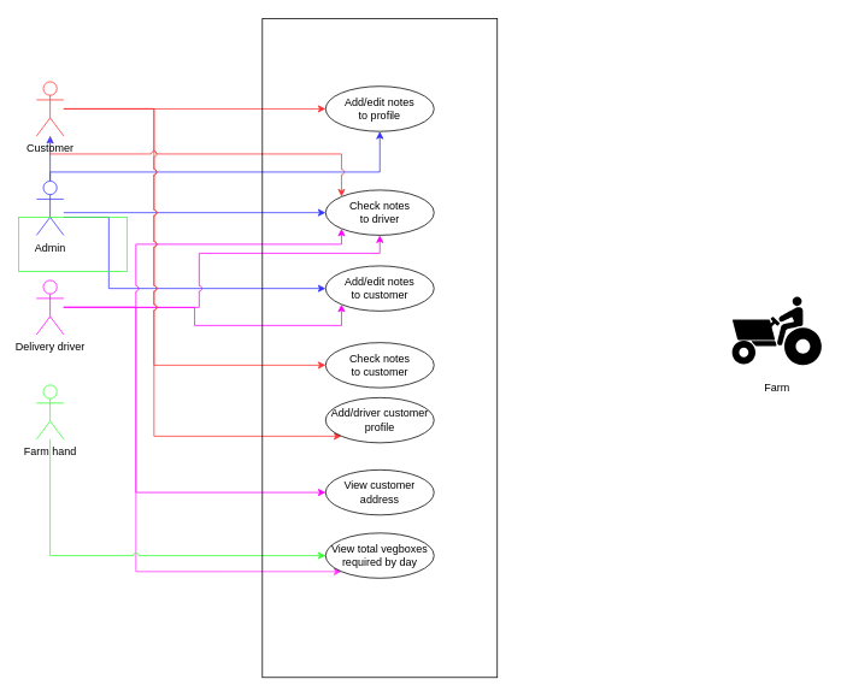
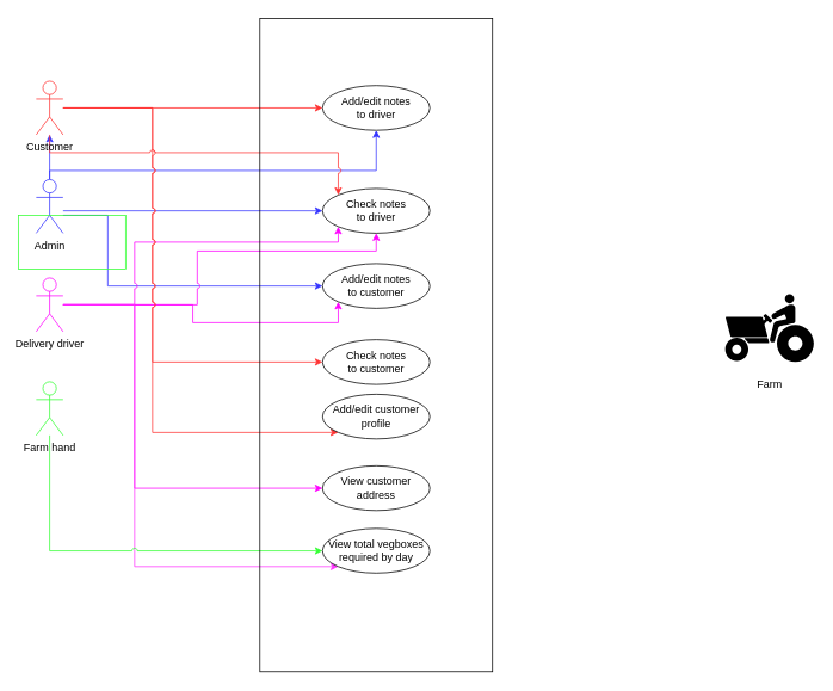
  <mxCell id="0" />
  <mxCell id="1" parent="0" />
  <mxCell id="2" style="edgeStyle=orthogonalEdgeStyle;rounded=0;jumpStyle=arc;orthogonalLoop=1;jettySize=auto;html=1;entryX=0;entryY=0.5;entryDx=0;entryDy=0;strokeColor=#3333FF;" edge="1" parent="1" source="6" target="21"><mxGeometry relative="1" as="geometry"><Array as="points"><mxPoint x="220" y="235" /><mxPoint x="220" y="235" /></Array></mxGeometry></mxCell>
  <mxCell id="3" style="edgeStyle=orthogonalEdgeStyle;rounded=0;jumpStyle=arc;orthogonalLoop=1;jettySize=auto;html=1;entryX=0;entryY=0.5;entryDx=0;entryDy=0;strokeColor=#3333FF;" edge="1" parent="1" source="6" target="24"><mxGeometry relative="1" as="geometry"><Array as="points"><mxPoint x="120" y="240" /><mxPoint x="120" y="319" /></Array></mxGeometry></mxCell>
  <mxCell id="4" style="edgeStyle=orthogonalEdgeStyle;rounded=0;jumpStyle=arc;orthogonalLoop=1;jettySize=auto;html=1;entryX=0.5;entryY=1;entryDx=0;entryDy=0;strokeColor=#3333FF;" edge="1" parent="1" source="6" target="22"><mxGeometry relative="1" as="geometry"><Array as="points"><mxPoint x="55" y="190" /><mxPoint x="420" y="190" /></Array></mxGeometry></mxCell>
  <mxCell id="5" style="edgeStyle=orthogonalEdgeStyle;rounded=0;jumpStyle=arc;orthogonalLoop=1;jettySize=auto;html=1;strokeColor=#3333FF;" edge="1" parent="1" source="6" target="19"><mxGeometry relative="1" as="geometry" /></mxCell>
  <mxCell id="6" value="Admin" style="shape=umlActor;verticalLabelPosition=bottom;verticalAlign=top;html=1;outlineConnect=0;strokeColor=#3333FF;" vertex="1" parent="1"><mxGeometry x="40" y="200" width="30" height="60" as="geometry" /></mxCell>
  <mxCell id="7" style="edgeStyle=orthogonalEdgeStyle;rounded=0;orthogonalLoop=1;jettySize=auto;html=1;entryX=0.5;entryY=1;entryDx=0;entryDy=0;jumpStyle=arc;strokeColor=#FF00FF;" edge="1" parent="1" source="12" target="21"><mxGeometry relative="1" as="geometry"><Array as="points"><mxPoint x="220" y="340" /><mxPoint x="220" y="280" /><mxPoint x="420" y="280" /></Array></mxGeometry></mxCell>
  <mxCell id="8" style="edgeStyle=orthogonalEdgeStyle;rounded=0;jumpStyle=arc;orthogonalLoop=1;jettySize=auto;html=1;entryX=0;entryY=1;entryDx=0;entryDy=0;strokeColor=#FF00FF;" edge="1" parent="1" source="12" target="24"><mxGeometry relative="1" as="geometry"><Array as="points"><mxPoint x="215" y="340" /><mxPoint x="215" y="360" /><mxPoint x="378" y="360" /></Array></mxGeometry></mxCell>
  <mxCell id="9" style="edgeStyle=orthogonalEdgeStyle;rounded=0;jumpStyle=arc;orthogonalLoop=1;jettySize=auto;html=1;entryX=0;entryY=1;entryDx=0;entryDy=0;strokeColor=#FF00FF;" edge="1" parent="1" source="12" target="21"><mxGeometry relative="1" as="geometry"><Array as="points"><mxPoint x="150" y="340" /><mxPoint x="150" y="270" /><mxPoint x="378" y="270" /></Array></mxGeometry></mxCell>
  <mxCell id="10" style="edgeStyle=orthogonalEdgeStyle;rounded=0;jumpStyle=arc;orthogonalLoop=1;jettySize=auto;html=1;entryX=0;entryY=0.5;entryDx=0;entryDy=0;strokeColor=#FF00FF;" edge="1" parent="1" source="12" target="26"><mxGeometry relative="1" as="geometry"><Array as="points"><mxPoint x="150" y="340" /><mxPoint x="150" y="545" /></Array></mxGeometry></mxCell>
  <mxCell id="11" style="edgeStyle=orthogonalEdgeStyle;rounded=0;jumpStyle=arc;orthogonalLoop=1;jettySize=auto;html=1;entryX=0;entryY=1;entryDx=0;entryDy=0;strokeColor=#FF33FF;" edge="1" parent="1" source="12" target="27"><mxGeometry relative="1" as="geometry"><Array as="points"><mxPoint x="150" y="340" /><mxPoint x="150" y="633" /></Array></mxGeometry></mxCell>
  <mxCell id="12" value="Delivery driver" style="shape=umlActor;verticalLabelPosition=bottom;verticalAlign=top;html=1;outlineConnect=0;strokeColor=#FF00FF;" vertex="1" parent="1"><mxGeometry x="40" y="310" width="30" height="60" as="geometry" /></mxCell>
  <mxCell id="13" style="edgeStyle=orthogonalEdgeStyle;rounded=0;jumpStyle=arc;orthogonalLoop=1;jettySize=auto;html=1;entryX=0;entryY=0.5;entryDx=0;entryDy=0;strokeColor=#33FF33;" edge="1" parent="1" source="14" target="27"><mxGeometry relative="1" as="geometry"><Array as="points"><mxPoint x="55" y="615" /></Array></mxGeometry></mxCell>
  <mxCell id="14" value="Farm hand" style="shape=umlActor;verticalLabelPosition=bottom;verticalAlign=top;html=1;outlineConnect=0;fillColor=none;strokeColor=#33FF33;" vertex="1" parent="1"><mxGeometry x="40" y="426" width="30" height="60" as="geometry" /></mxCell>
  <mxCell id="15" style="edgeStyle=orthogonalEdgeStyle;rounded=0;orthogonalLoop=1;jettySize=auto;html=1;entryX=0;entryY=0.5;entryDx=0;entryDy=0;jumpStyle=arc;strokeColor=#FF3333;" edge="1" parent="1" source="19" target="22"><mxGeometry relative="1" as="geometry"><Array as="points"><mxPoint x="260" y="120" /><mxPoint x="260" y="120" /></Array></mxGeometry></mxCell>
  <mxCell id="16" style="edgeStyle=orthogonalEdgeStyle;rounded=0;orthogonalLoop=1;jettySize=auto;html=1;entryX=0;entryY=0.5;entryDx=0;entryDy=0;jumpStyle=arc;strokeColor=#FF3333;" edge="1" parent="1" source="19" target="23"><mxGeometry relative="1" as="geometry"><Array as="points"><mxPoint x="170" y="120" /><mxPoint x="170" y="404" /></Array></mxGeometry></mxCell>
  <mxCell id="17" style="edgeStyle=orthogonalEdgeStyle;rounded=0;jumpStyle=arc;orthogonalLoop=1;jettySize=auto;html=1;entryX=0;entryY=0;entryDx=0;entryDy=0;strokeColor=#FF3333;" edge="1" parent="1" source="19" target="21"><mxGeometry relative="1" as="geometry"><Array as="points"><mxPoint x="55" y="170" /><mxPoint x="378" y="170" /></Array></mxGeometry></mxCell>
  <mxCell id="18" style="edgeStyle=orthogonalEdgeStyle;rounded=0;jumpStyle=arc;orthogonalLoop=1;jettySize=auto;html=1;entryX=0;entryY=1;entryDx=0;entryDy=0;strokeColor=#FF3333;" edge="1" parent="1" source="19" target="25"><mxGeometry relative="1" as="geometry"><Array as="points"><mxPoint x="170" y="120" /><mxPoint x="170" y="483" /></Array></mxGeometry></mxCell>
  <mxCell id="19" value="Customer" style="shape=umlActor;verticalLabelPosition=bottom;verticalAlign=top;html=1;outlineConnect=0;strokeColor=#FF3333;" vertex="1" parent="1"><mxGeometry x="40" y="90" width="30" height="60" as="geometry" /></mxCell>
  <mxCell id="20" value="" style="shape=mxgraph.signs.transportation.tractor_1;html=1;pointerEvents=1;fillColor=#000000;strokeColor=none;verticalLabelPosition=bottom;verticalAlign=top;align=center;" vertex="1" parent="1"><mxGeometry x="810" y="328" width="99" height="76" as="geometry" /></mxCell>
  <mxCell id="21" value="Check notes &lt;br&gt;to driver" style="ellipse;whiteSpace=wrap;html=1;" vertex="1" parent="1"><mxGeometry x="360" y="210" width="120" height="50" as="geometry" /></mxCell>
- <mxCell id="22" value="Add/edit notes &lt;br&gt;to profile" style="ellipse;whiteSpace=wrap;html=1;" vertex="1" parent="1"><mxGeometry x="360" y="95" width="120" height="50" as="geometry" /></mxCell>
+ <mxCell id="22" value="Add/edit notes &lt;br&gt;to driver" style="ellipse;whiteSpace=wrap;html=1;" vertex="1" parent="1"><mxGeometry x="360" y="95" width="120" height="50" as="geometry" /></mxCell>
  <mxCell id="23" value="Check notes &lt;br&gt;to customer" style="ellipse;whiteSpace=wrap;html=1;" vertex="1" parent="1"><mxGeometry x="360" y="379" width="120" height="50" as="geometry" /></mxCell>
  <mxCell id="24" value="Add/edit notes &lt;br&gt;to customer" style="ellipse;whiteSpace=wrap;html=1;" vertex="1" parent="1"><mxGeometry x="360" y="294" width="120" height="50" as="geometry" /></mxCell>
- <mxCell id="25" value="Add/driver customer profile" style="ellipse;whiteSpace=wrap;html=1;" vertex="1" parent="1"><mxGeometry x="360" y="440" width="120" height="50" as="geometry" /></mxCell>
+ <mxCell id="25" value="Add/edit customer profile" style="ellipse;whiteSpace=wrap;html=1;" vertex="1" parent="1"><mxGeometry x="360" y="440" width="120" height="50" as="geometry" /></mxCell>
  <mxCell id="26" value="View customer address" style="ellipse;whiteSpace=wrap;html=1;" vertex="1" parent="1"><mxGeometry x="360" y="520" width="120" height="50" as="geometry" /></mxCell>
  <mxCell id="27" value="View total vegboxes required by day" style="ellipse;whiteSpace=wrap;html=1;" vertex="1" parent="1"><mxGeometry x="360" y="590" width="120" height="50" as="geometry" /></mxCell>
  <mxCell id="28" value="" style="rounded=0;whiteSpace=wrap;html=1;strokeColor=#33FF33;fillColor=none;" vertex="1" parent="1"><mxGeometry x="20" y="240" width="120" height="60" as="geometry" /></mxCell>
  <mxCell id="29" value="" style="rounded=0;whiteSpace=wrap;html=1;fillColor=none;" vertex="1" parent="1"><mxGeometry x="290" y="20" width="260" height="730" as="geometry" /></mxCell>
  <mxCell id="30" value="Farm" style="text;html=1;strokeColor=none;fillColor=none;align=center;verticalAlign=middle;whiteSpace=wrap;rounded=0;" vertex="1" parent="1"><mxGeometry x="840" y="420" width="40" height="20" as="geometry" /></mxCell>
